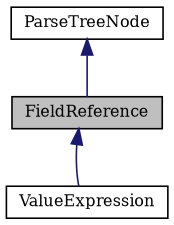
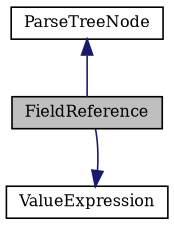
  digraph {
    fontname="DejaVu Serif"
    node [color=black fillcolor=white fontname="DejaVu Serif" fontsize=10 shape=record style=filled]
    edge [color=midnightblue dir=back fontname="DejaVu Serif" fontsize=10 labelfontname=Helvetica labelfontsize=10 style=solid]
    n1 [fillcolor=grey75 fontcolor=black height=0.2 label=FieldReference width=0.4]
    n2 [height=0.2 label=ValueExpression width=0.4]
    n3 [height=0.2 label=ParseTreeNode width=0.4]
-   n1 -> n2
+   n2 -> n1
    n3 -> n1
  }
